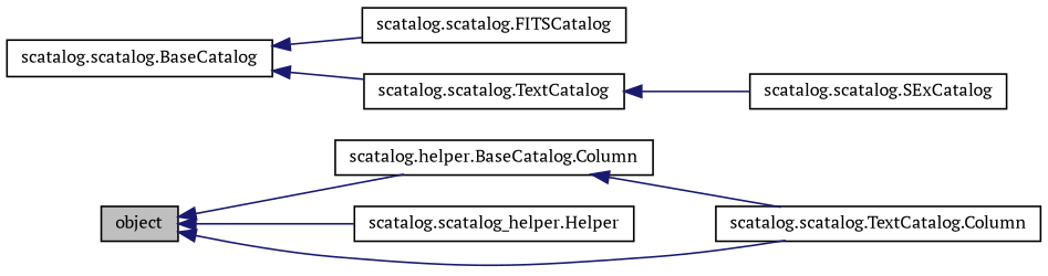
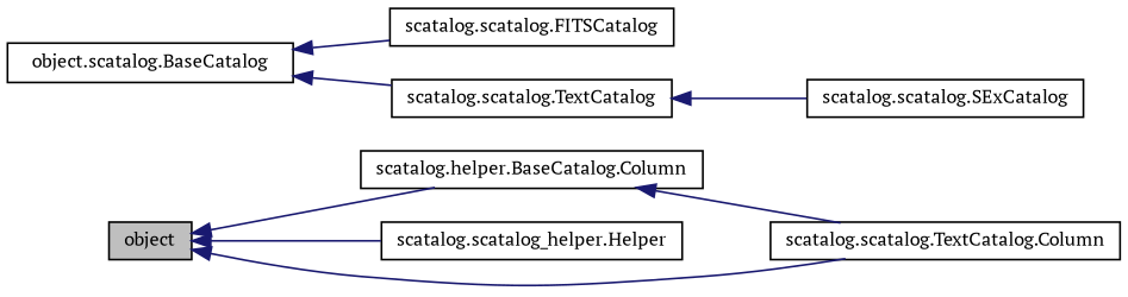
  digraph {
    fontname="PT Serif"
    rankdir=LR
    node [color=black fillcolor=white fontname="PT Serif" fontsize=10 shape=record style=filled]
    edge [color=midnightblue dir=back fontname="PT Serif" fontsize=10 labelfontname=Helvetica labelfontsize=10 style=solid]
    n1 [fillcolor=grey75 fontcolor=black height=0.2 label=object width=0.4]
    n2 [height=0.2 label="scatalog.helper.BaseCatalog.Column" width=0.4]
    n3 [height=0.2 label="scatalog.scatalog_helper.Helper" width=0.4]
    n4 [height=0.2 label="scatalog.scatalog.TextCatalog.Column" width=0.4]
-   n5 [height=0.2 label="scatalog.scatalog.BaseCatalog" width=0.4]
+   n5 [height=0.2 label="object.scatalog.BaseCatalog" width=0.4]
    n6 [height=0.2 label="scatalog.scatalog.FITSCatalog" width=0.4]
    n7 [height=0.2 label="scatalog.scatalog.TextCatalog" width=0.4]
    n8 [height=0.2 label="scatalog.scatalog.SExCatalog" width=0.4]
    n1 -> n2
    n1 -> n3
    n1 -> n4
    n2 -> n4
    n5 -> n6
    n5 -> n7
    n7 -> n8
  }
